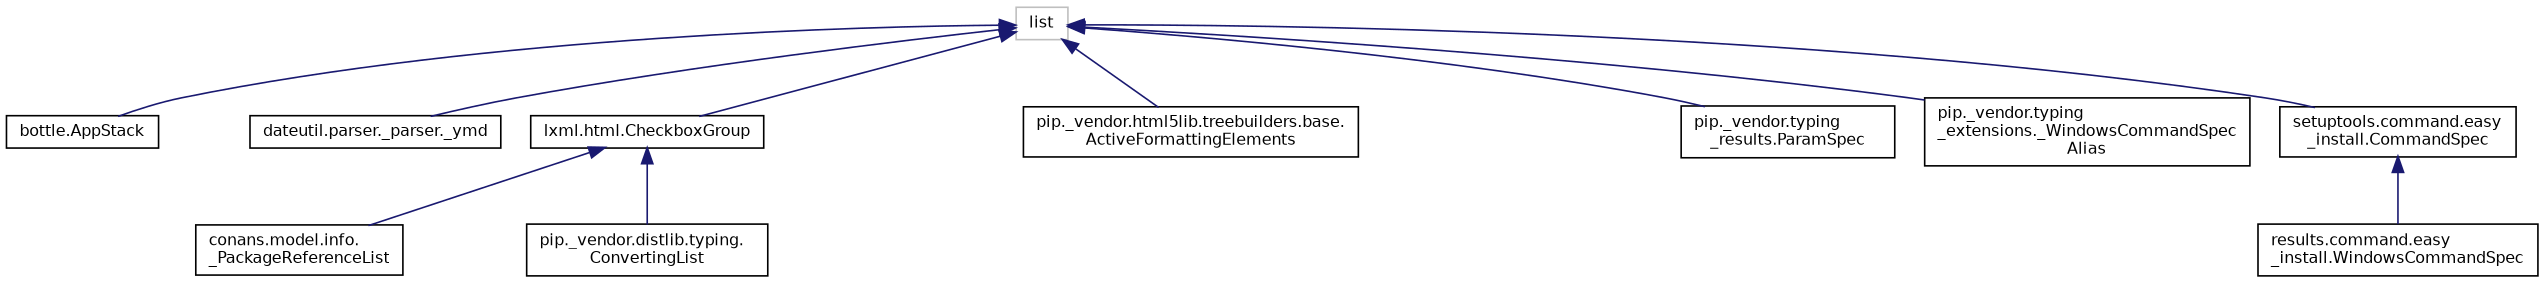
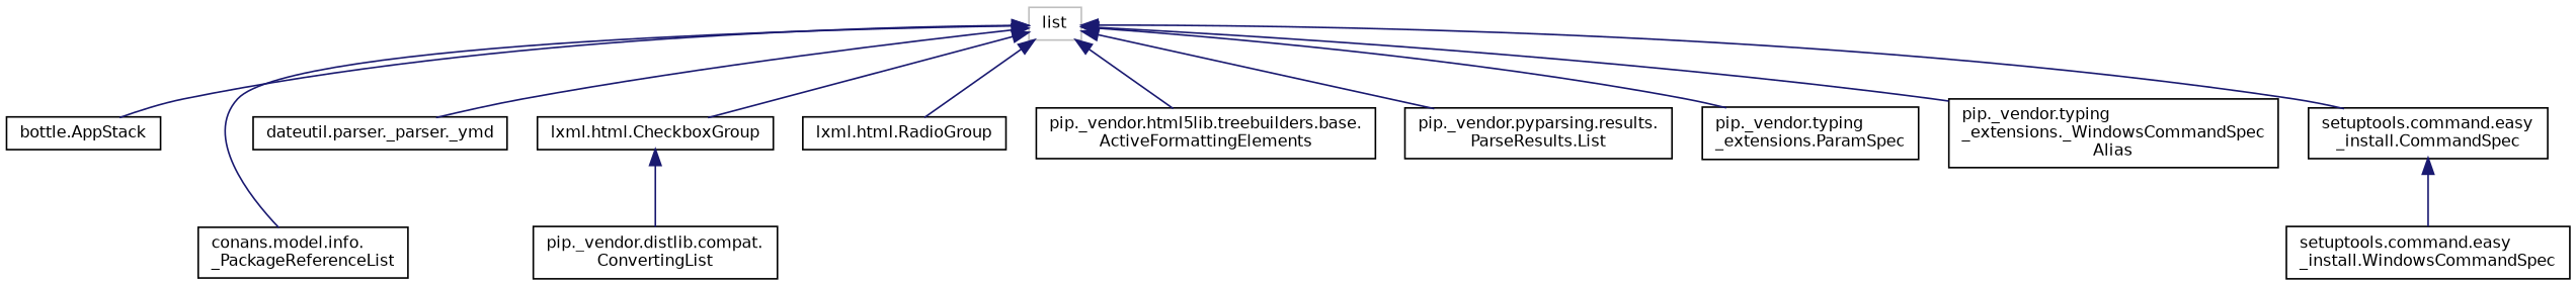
  digraph {
    rankdir=TB
    node [color=black fillcolor=white fontname=Helvetica fontsize=10 shape=record style=filled]
    edge [color=midnightblue dir=back fontname=Helvetica fontsize=10 labelfontname=Helvetica labelfontsize=10 style=solid]
    n1 [color=grey75 height=0.2 label=list width=0.4]
    n2 [height=0.2 label="bottle.AppStack" width=0.4]
    n3 [height=0.2 label="conans.model.info.\l_PackageReferenceList" width=0.4]
    n4 [height=0.2 label="dateutil.parser._parser._ymd" width=0.4]
    n5 [height=0.2 label="lxml.html.CheckboxGroup" width=0.4]
+   n6 [height=0.2 label="lxml.html.RadioGroup" width=0.4]
    n7 [height=0.2 label="pip._vendor.html5lib.treebuilders.base.\lActiveFormattingElements" width=0.4]
-   n9 [height=0.2 label="pip._vendor.typing\l_results.ParamSpec" width=0.4]
+   n8 [height=0.2 label="pip._vendor.pyparsing.results.\lParseResults.List" width=0.4]
+   n9 [height=0.2 label="pip._vendor.typing\l_extensions.ParamSpec" width=0.4]
    n10 [height=0.2 label="pip._vendor.typing\l_extensions._WindowsCommandSpec\lAlias" width=0.4]
    n11 [height=0.2 label="setuptools.command.easy\l_install.CommandSpec" width=0.4]
-   n12 [height=0.2 label="pip._vendor.distlib.typing.\lConvertingList" width=0.4]
-   n13 [height=0.2 label="results.command.easy\l_install.WindowsCommandSpec" width=0.4]
+   n12 [height=0.2 label="pip._vendor.distlib.compat.\lConvertingList" width=0.4]
+   n13 [height=0.2 label="setuptools.command.easy\l_install.WindowsCommandSpec" width=0.4]
    n1 -> n2
-   n5 -> n3
+   n1 -> n3
    n1 -> n4
    n1 -> n5
+   n1 -> n6
    n1 -> n7
+   n1 -> n8
    n1 -> n9
    n1 -> n10
    n1 -> n11
    n5 -> n12
    n11 -> n13
  }
